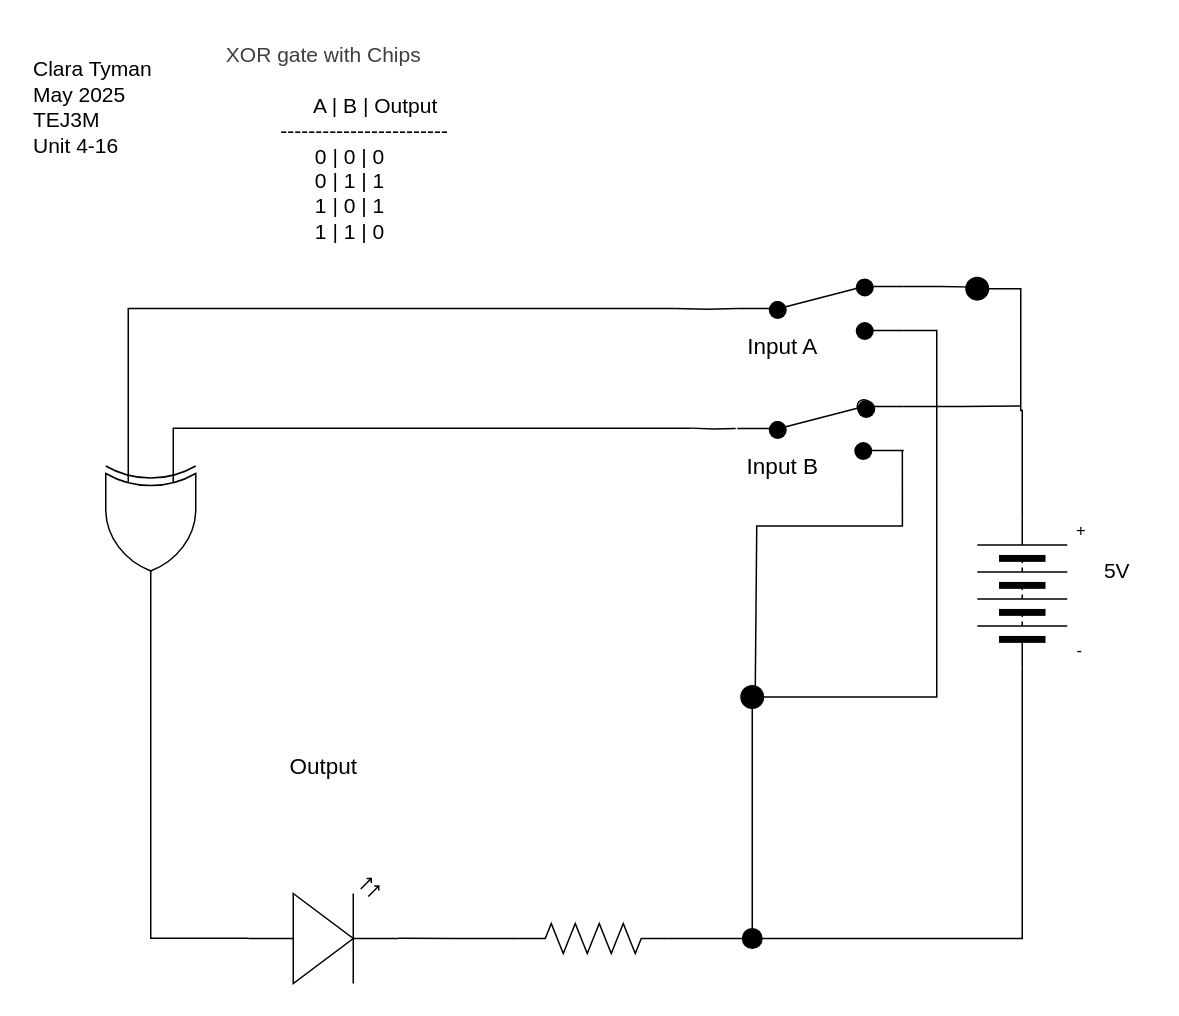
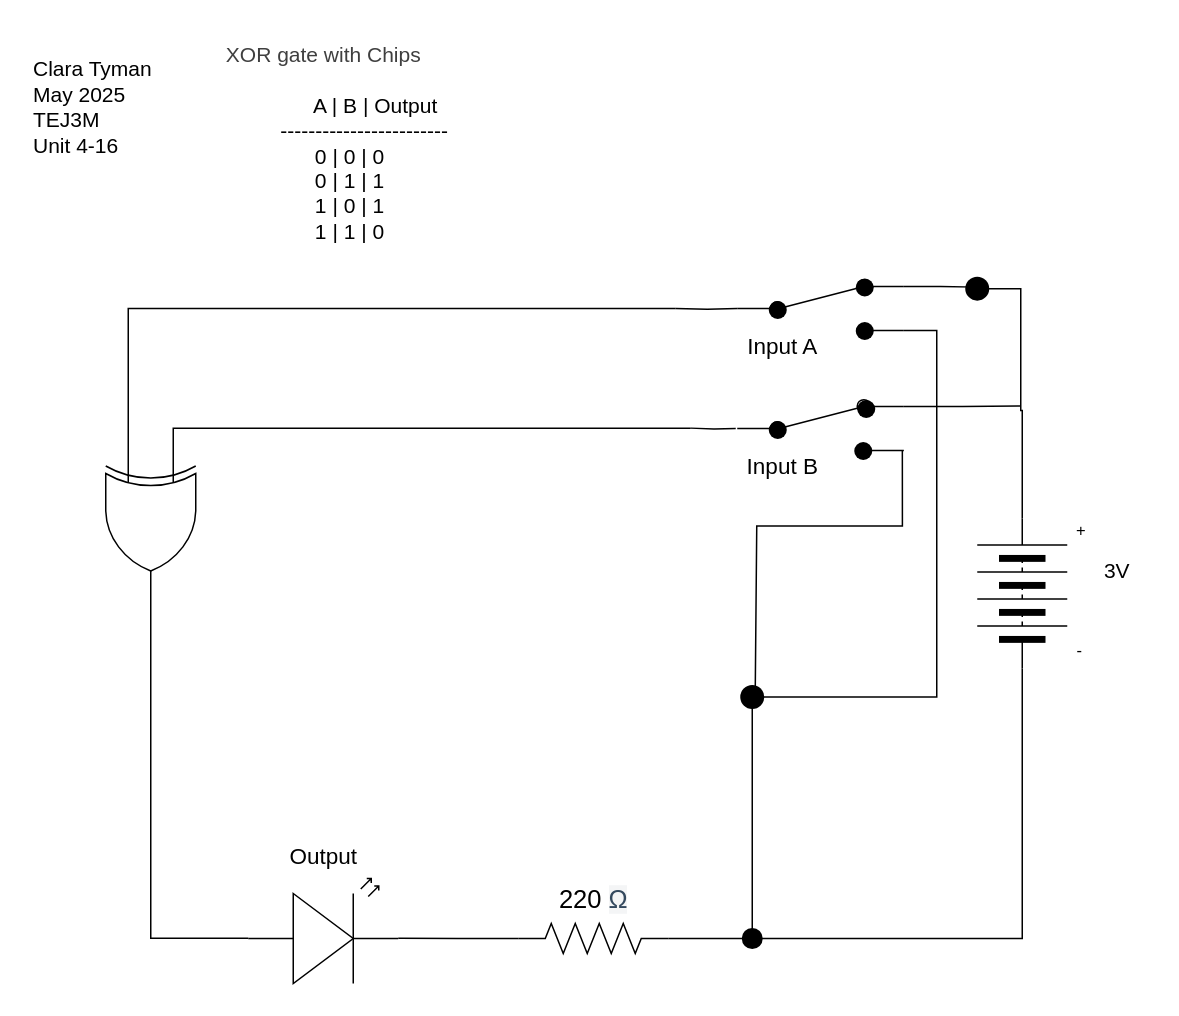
  <mxCell id="0" />
  <mxCell id="1" parent="0" />
  <mxCell id="2" value="" style="pointerEvents=1;verticalLabelPosition=bottom;shadow=0;dashed=0;align=center;html=1;verticalAlign=top;shape=mxgraph.electrical.miscellaneous.batteryStack;direction=north;" parent="1" vertex="1"><mxGeometry x="651" y="345" width="60" height="100" as="geometry" /></mxCell>
  <mxCell id="3" value="" style="verticalLabelPosition=bottom;shadow=0;dashed=0;align=center;html=1;verticalAlign=top;shape=mxgraph.electrical.opto_electronics.led_2;pointerEvents=1;rotation=0;" parent="1" vertex="1"><mxGeometry x="165" y="585" width="100" height="70" as="geometry" /></mxCell>
  <mxCell id="4" style="edgeStyle=orthogonalEdgeStyle;shape=connector;curved=0;rounded=0;html=1;exitX=1;exitY=0.12;exitDx=0;exitDy=0;strokeColor=default;align=center;verticalAlign=middle;fontFamily=Helvetica;fontSize=11;fontColor=default;labelBackgroundColor=default;endArrow=none;endFill=0;" parent="1" source="5" edge="1"><mxGeometry relative="1" as="geometry"><mxPoint x="651" y="190.75" as="targetPoint" /></mxGeometry></mxCell>
  <mxCell id="5" value="" style="html=1;shape=mxgraph.electrical.electro-mechanical.twoWaySwitch;aspect=fixed;elSwitchState=2;fontFamily=Helvetica;fontSize=11;fontColor=default;labelBackgroundColor=default;flipV=0;flipH=0;" parent="1" vertex="1"><mxGeometry x="491" y="185.75" width="111.06" height="38.5" as="geometry" /></mxCell>
  <mxCell id="6" value="" style="shape=waypoint;sketch=0;size=6;pointerEvents=1;points=[];fillColor=none;resizable=0;rotatable=0;perimeter=centerPerimeter;snapToPoint=1;fontFamily=Helvetica;fontSize=11;fontColor=default;labelBackgroundColor=default;strokeWidth=5;" parent="1" vertex="1"><mxGeometry x="491" y="615" width="20" height="20" as="geometry" /></mxCell>
+ <mxCell id="7" value="&lt;font style=&quot;font-size: 17px;&quot;&gt;220&amp;nbsp;&lt;span style=&quot;color: rgb(52, 73, 94); font-family: ArtifaktElement-Medium, sans-serif; text-align: left; text-wrap-mode: wrap; background-color: rgb(244, 245, 246);&quot;&gt;Ω&lt;/span&gt;&lt;/font&gt;" style="text;html=1;align=center;verticalAlign=middle;resizable=0;points=[];autosize=1;strokeColor=none;fillColor=none;fontFamily=Helvetica;fontSize=11;fontColor=default;labelBackgroundColor=default;" parent="1" vertex="1"><mxGeometry x="360" y="585" width="70" height="30" as="geometry" /></mxCell>
  <mxCell id="8" value="&lt;font style=&quot;font-size: 15px;&quot;&gt;Input A&lt;/font&gt;" style="text;html=1;align=center;verticalAlign=middle;resizable=0;points=[];autosize=1;strokeColor=none;fillColor=none;fontFamily=Helvetica;fontSize=11;fontColor=default;labelBackgroundColor=default;" parent="1" vertex="1"><mxGeometry x="486" y="215" width="70" height="30" as="geometry" /></mxCell>
- <mxCell id="9" value="&lt;font style=&quot;font-size: 14px;&quot;&gt;5V&lt;/font&gt;" style="text;html=1;align=center;verticalAlign=middle;resizable=0;points=[];autosize=1;strokeColor=none;fillColor=none;fontFamily=Helvetica;fontSize=11;fontColor=default;labelBackgroundColor=default;" parent="1" vertex="1"><mxGeometry x="724" y="365" width="40" height="30" as="geometry" /></mxCell>
+ <mxCell id="9" value="&lt;font style=&quot;font-size: 14px;&quot;&gt;3V&lt;/font&gt;" style="text;html=1;align=center;verticalAlign=middle;resizable=0;points=[];autosize=1;strokeColor=none;fillColor=none;fontFamily=Helvetica;fontSize=11;fontColor=default;labelBackgroundColor=default;" parent="1" vertex="1"><mxGeometry x="724" y="365" width="40" height="30" as="geometry" /></mxCell>
  <mxCell id="10" value="Clara Tyman&#10;May 2025&#10;TEJ3M&#10;Unit 4-16" style="text;align=left;verticalAlign=middle;resizable=0;points=[];autosize=1;strokeColor=none;fillColor=none;fontFamily=Helvetica;fontSize=14;fontColor=default;labelBackgroundColor=default;flipH=1;flipV=1;rotation=0;" parent="1" vertex="1"><mxGeometry x="20" y="30" width="100" height="80" as="geometry" /></mxCell>
  <mxCell id="11" value="" style="pointerEvents=1;verticalLabelPosition=bottom;shadow=0;dashed=0;align=center;html=1;verticalAlign=top;shape=mxgraph.electrical.resistors.resistor_2;" parent="1" vertex="1"><mxGeometry x="345" y="615" width="100" height="20" as="geometry" /></mxCell>
- <mxCell id="12" value="Output" style="text;html=1;align=center;verticalAlign=middle;resizable=0;points=[];autosize=1;strokeColor=none;fillColor=none;fontFamily=Helvetica;fontSize=15;fontColor=default;labelBackgroundColor=default;" parent="1" vertex="1"><mxGeometry x="180" y="495" width="70" height="30" as="geometry" /></mxCell>
+ <mxCell id="12" value="Output" style="text;html=1;align=center;verticalAlign=middle;resizable=0;points=[];autosize=1;strokeColor=none;fillColor=none;fontFamily=Helvetica;fontSize=15;fontColor=default;labelBackgroundColor=default;" parent="1" vertex="1"><mxGeometry x="180" y="555" width="70" height="30" as="geometry" /></mxCell>
  <mxCell id="13" value="" style="shape=waypoint;sketch=0;size=6;pointerEvents=1;points=[];fillColor=none;resizable=0;rotatable=0;perimeter=centerPerimeter;snapToPoint=1;fontFamily=Helvetica;fontSize=12;fontColor=default;labelBackgroundColor=default;strokeWidth=6;" parent="1" vertex="1"><mxGeometry x="641" y="181.75" width="20" height="20" as="geometry" /></mxCell>
  <mxCell id="14" value="&lt;div&gt;&lt;span style=&quot;background-color: transparent; color: rgb(63, 63, 63);&quot;&gt;XOR gate with Chips&lt;/span&gt;&lt;/div&gt;&lt;div&gt;&lt;br&gt;&lt;/div&gt;&lt;div&gt;&amp;nbsp; &amp;nbsp; &amp;nbsp; &amp;nbsp; &amp;nbsp; &amp;nbsp; &amp;nbsp; &amp;nbsp; &amp;nbsp; A | B | Output&lt;/div&gt;&lt;div&gt;&amp;nbsp; &amp;nbsp; &amp;nbsp; &amp;nbsp; &amp;nbsp; &amp;nbsp; &amp;nbsp; ------------------------&lt;/div&gt;&lt;div&gt;&amp;nbsp; &amp;nbsp; &amp;nbsp; &amp;nbsp; &amp;nbsp;0 | 0 | 0&lt;/div&gt;&lt;div&gt;&amp;nbsp; &amp;nbsp; &amp;nbsp; &amp;nbsp; &amp;nbsp;0 | 1 | 1&lt;/div&gt;&lt;div&gt;&amp;nbsp; &amp;nbsp; &amp;nbsp; &amp;nbsp; &amp;nbsp;1 | 0 | 1&lt;/div&gt;&lt;div&gt;&amp;nbsp; &amp;nbsp; &amp;nbsp; &amp;nbsp; &amp;nbsp;1 | 1 | 0&lt;/div&gt;" style="text;html=1;align=center;verticalAlign=middle;resizable=0;points=[];autosize=1;strokeColor=none;fillColor=none;strokeWidth=7;fontSize=14;" parent="1" vertex="1"><mxGeometry x="120" y="20" width="190" height="150" as="geometry" /></mxCell>
  <mxCell id="15" style="edgeStyle=orthogonalEdgeStyle;shape=connector;curved=0;rounded=0;html=1;exitX=1;exitY=0.5;exitDx=0;exitDy=0;entryX=0.492;entryY=1.062;entryDx=0;entryDy=0;entryPerimeter=0;strokeColor=default;align=center;verticalAlign=middle;fontFamily=Helvetica;fontSize=11;fontColor=default;labelBackgroundColor=default;endArrow=none;endFill=0;" parent="1" source="2" target="13" edge="1"><mxGeometry relative="1" as="geometry"><Array as="points"><mxPoint x="681" y="273" /><mxPoint x="680" y="273" /><mxPoint x="680" y="192" /></Array></mxGeometry></mxCell>
  <mxCell id="16" style="edgeStyle=orthogonalEdgeStyle;shape=connector;curved=0;rounded=0;html=1;exitDx=0;exitDy=0;entryX=0.521;entryY=0.231;entryDx=0;entryDy=0;entryPerimeter=0;strokeColor=default;align=center;verticalAlign=middle;fontFamily=Helvetica;fontSize=11;fontColor=default;labelBackgroundColor=default;endArrow=none;endFill=0;" parent="1" source="22" target="6" edge="1"><mxGeometry relative="1" as="geometry"><Array as="points"><mxPoint x="501" y="464" /></Array></mxGeometry></mxCell>
  <mxCell id="17" style="edgeStyle=orthogonalEdgeStyle;shape=connector;curved=0;rounded=0;html=1;exitX=1;exitY=0.12;exitDx=0;exitDy=0;strokeColor=default;align=center;verticalAlign=middle;fontFamily=Helvetica;fontSize=11;fontColor=default;labelBackgroundColor=default;endArrow=none;endFill=0;" parent="1" source="19" edge="1"><mxGeometry relative="1" as="geometry"><mxPoint x="680" y="270" as="targetPoint" /></mxGeometry></mxCell>
  <mxCell id="18" style="edgeStyle=orthogonalEdgeStyle;shape=connector;curved=0;rounded=0;html=1;exitX=1;exitY=0.88;exitDx=0;exitDy=0;strokeColor=default;align=center;verticalAlign=middle;fontFamily=Helvetica;fontSize=11;fontColor=default;labelBackgroundColor=default;endArrow=none;endFill=0;" parent="1" edge="1"><mxGeometry relative="1" as="geometry"><mxPoint x="503" y="460" as="targetPoint" /><mxPoint x="601.06" y="299.63" as="sourcePoint" /><Array as="points"><mxPoint x="601" y="350" /><mxPoint x="504" y="350" /></Array></mxGeometry></mxCell>
  <mxCell id="19" value="" style="html=1;shape=mxgraph.electrical.electro-mechanical.twoWaySwitch;aspect=fixed;elSwitchState=2;fontFamily=Helvetica;fontSize=11;fontColor=default;labelBackgroundColor=default;flipV=0;" parent="1" vertex="1"><mxGeometry x="491" y="265.75" width="111.06" height="38.5" as="geometry" /></mxCell>
  <mxCell id="20" value="&lt;font style=&quot;font-size: 15px;&quot;&gt;Input B&lt;/font&gt;" style="text;html=1;align=center;verticalAlign=middle;resizable=0;points=[];autosize=1;strokeColor=none;fillColor=none;fontFamily=Helvetica;fontSize=11;fontColor=default;labelBackgroundColor=default;" parent="1" vertex="1"><mxGeometry x="486" y="295" width="70" height="30" as="geometry" /></mxCell>
  <mxCell id="21" value="" style="edgeStyle=orthogonalEdgeStyle;shape=connector;curved=0;rounded=0;html=1;exitX=1;exitY=0.88;exitDx=0;exitDy=0;entryDx=0;entryDy=0;entryPerimeter=0;strokeColor=default;align=center;verticalAlign=middle;fontFamily=Helvetica;fontSize=11;fontColor=default;labelBackgroundColor=default;endArrow=none;endFill=0;" parent="1" source="5" target="22" edge="1"><mxGeometry relative="1" as="geometry"><Array as="points"><mxPoint x="624" y="220" /><mxPoint x="624" y="464" /></Array><mxPoint x="602" y="220" as="sourcePoint" /><mxPoint x="501" y="625" as="targetPoint" /></mxGeometry></mxCell>
  <mxCell id="22" value="" style="shape=waypoint;sketch=0;size=6;pointerEvents=1;points=[];fillColor=none;resizable=0;rotatable=0;perimeter=centerPerimeter;snapToPoint=1;fontFamily=Helvetica;fontSize=12;fontColor=default;labelBackgroundColor=default;strokeWidth=6;" parent="1" vertex="1"><mxGeometry x="491" y="454" width="20" height="20" as="geometry" /></mxCell>
  <mxCell id="23" style="edgeStyle=orthogonalEdgeStyle;shape=connector;curved=0;rounded=0;html=1;exitX=0;exitY=0.5;exitDx=0;exitDy=0;entryX=1;entryY=0.5;entryDx=0;entryDy=0;entryPerimeter=0;strokeColor=default;align=center;verticalAlign=middle;fontFamily=Helvetica;fontSize=11;fontColor=default;labelBackgroundColor=default;endArrow=none;endFill=0;" parent="1" source="2" target="11" edge="1"><mxGeometry relative="1" as="geometry" /></mxCell>
  <mxCell id="24" value="+" style="text;html=1;align=center;verticalAlign=middle;resizable=0;points=[];autosize=1;strokeColor=none;fillColor=none;fontFamily=Helvetica;fontSize=11;fontColor=default;labelBackgroundColor=default;" parent="1" vertex="1"><mxGeometry x="705" y="338" width="30" height="30" as="geometry" /></mxCell>
  <mxCell id="25" value="-" style="text;html=1;align=center;verticalAlign=middle;resizable=0;points=[];autosize=1;strokeColor=none;fillColor=none;fontFamily=Helvetica;fontSize=11;fontColor=default;labelBackgroundColor=default;" parent="1" vertex="1"><mxGeometry x="704" y="418" width="30" height="30" as="geometry" /></mxCell>
  <mxCell id="26" style="edgeStyle=orthogonalEdgeStyle;shape=connector;curved=0;rounded=0;html=1;exitDx=0;exitDy=0;entryX=0;entryY=0.5;entryDx=0;entryDy=0;strokeColor=default;align=center;verticalAlign=middle;fontFamily=Helvetica;fontSize=11;fontColor=default;labelBackgroundColor=default;endArrow=none;endFill=0;" parent="1" target="5" edge="1"><mxGeometry relative="1" as="geometry"><mxPoint x="450" y="205" as="sourcePoint" /></mxGeometry></mxCell>
  <mxCell id="27" style="edgeStyle=orthogonalEdgeStyle;shape=connector;curved=0;rounded=0;html=1;exitDx=0;exitDy=0;strokeColor=default;align=center;verticalAlign=middle;fontFamily=Helvetica;fontSize=11;fontColor=default;labelBackgroundColor=default;endArrow=none;endFill=0;" parent="1" edge="1"><mxGeometry relative="1" as="geometry"><mxPoint x="490" y="285" as="targetPoint" /><mxPoint x="460" y="284.75" as="sourcePoint" /></mxGeometry></mxCell>
  <mxCell id="28" style="edgeStyle=orthogonalEdgeStyle;shape=connector;curved=0;rounded=0;html=1;exitX=0;exitY=0.5;exitDx=0;exitDy=0;exitPerimeter=0;entryX=1;entryY=0.57;entryDx=0;entryDy=0;entryPerimeter=0;strokeColor=default;align=center;verticalAlign=middle;fontFamily=Helvetica;fontSize=11;fontColor=default;labelBackgroundColor=default;endArrow=none;endFill=0;" parent="1" source="11" target="3" edge="1"><mxGeometry relative="1" as="geometry" /></mxCell>
  <mxCell id="29" style="edgeStyle=orthogonalEdgeStyle;shape=connector;curved=0;rounded=0;html=1;exitX=0;exitY=0.75;exitDx=0;exitDy=0;exitPerimeter=0;strokeColor=default;align=center;verticalAlign=middle;fontFamily=Helvetica;fontSize=11;fontColor=default;labelBackgroundColor=default;endArrow=none;endFill=0;entryX=0.117;entryY=0.391;entryDx=0;entryDy=0;entryPerimeter=0;" parent="1" source="30" edge="1"><mxGeometry relative="1" as="geometry"><mxPoint x="450" y="205" as="targetPoint" /><Array as="points"><mxPoint x="85" y="205" /></Array></mxGeometry></mxCell>
  <mxCell id="30" value="" style="verticalLabelPosition=bottom;shadow=0;dashed=0;align=center;html=1;verticalAlign=top;shape=mxgraph.electrical.logic_gates.logic_gate;operation=xor;fontFamily=Helvetica;fontSize=11;fontColor=default;labelBackgroundColor=default;rotation=90;" parent="1" vertex="1"><mxGeometry x="50" y="320" width="100" height="60" as="geometry" /></mxCell>
  <mxCell id="31" style="edgeStyle=orthogonalEdgeStyle;shape=connector;curved=0;rounded=0;html=1;exitX=0;exitY=0.57;exitDx=0;exitDy=0;exitPerimeter=0;entryX=1;entryY=0.5;entryDx=0;entryDy=0;entryPerimeter=0;strokeColor=default;align=center;verticalAlign=middle;fontFamily=Helvetica;fontSize=11;fontColor=default;labelBackgroundColor=default;endArrow=none;endFill=0;" parent="1" source="3" target="30" edge="1"><mxGeometry relative="1" as="geometry" /></mxCell>
  <mxCell id="32" style="edgeStyle=orthogonalEdgeStyle;shape=connector;curved=0;rounded=0;html=1;exitX=0;exitY=0.25;exitDx=0;exitDy=0;exitPerimeter=0;entryX=0.244;entryY=0.492;entryDx=0;entryDy=0;entryPerimeter=0;strokeColor=default;align=center;verticalAlign=middle;fontFamily=Helvetica;fontSize=11;fontColor=default;labelBackgroundColor=default;endArrow=none;endFill=0;" parent="1" source="30" edge="1"><mxGeometry relative="1" as="geometry"><mxPoint x="460" y="284.75" as="targetPoint" /><Array as="points"><mxPoint x="115" y="285" /></Array></mxGeometry></mxCell>
  <mxCell id="33" value="" style="shape=waypoint;sketch=0;size=6;pointerEvents=1;points=[];fillColor=none;resizable=0;rotatable=0;perimeter=centerPerimeter;snapToPoint=1;fontFamily=Helvetica;fontSize=9;fontColor=default;labelBackgroundColor=default;strokeWidth=4;" vertex="1" parent="1"><mxGeometry x="567" y="262" width="20" height="20" as="geometry" /></mxCell>
  <mxCell id="34" value="" style="shape=waypoint;sketch=0;size=6;pointerEvents=1;points=[];fillColor=none;resizable=0;rotatable=0;perimeter=centerPerimeter;snapToPoint=1;fontFamily=Helvetica;fontSize=9;fontColor=default;labelBackgroundColor=default;strokeWidth=4;" vertex="1" parent="1"><mxGeometry x="565" y="290" width="20" height="20" as="geometry" /></mxCell>
  <mxCell id="35" value="" style="shape=waypoint;sketch=0;size=6;pointerEvents=1;points=[];fillColor=none;resizable=0;rotatable=0;perimeter=centerPerimeter;snapToPoint=1;fontFamily=Helvetica;fontSize=9;fontColor=default;labelBackgroundColor=default;strokeWidth=4;" vertex="1" parent="1"><mxGeometry x="508" y="276" width="20" height="20" as="geometry" /></mxCell>
  <mxCell id="36" value="" style="shape=waypoint;sketch=0;size=6;pointerEvents=1;points=[];fillColor=none;resizable=0;rotatable=0;perimeter=centerPerimeter;snapToPoint=1;fontFamily=Helvetica;fontSize=9;fontColor=default;labelBackgroundColor=default;strokeWidth=4;" vertex="1" parent="1"><mxGeometry x="508" y="196" width="20" height="20" as="geometry" /></mxCell>
  <mxCell id="37" value="" style="shape=waypoint;sketch=0;size=6;pointerEvents=1;points=[];fillColor=none;resizable=0;rotatable=0;perimeter=centerPerimeter;snapToPoint=1;fontFamily=Helvetica;fontSize=9;fontColor=default;labelBackgroundColor=default;strokeWidth=4;" vertex="1" parent="1"><mxGeometry x="566" y="210" width="20" height="20" as="geometry" /></mxCell>
  <mxCell id="38" value="" style="shape=waypoint;sketch=0;size=6;pointerEvents=1;points=[];fillColor=none;resizable=0;rotatable=0;perimeter=centerPerimeter;snapToPoint=1;fontFamily=Helvetica;fontSize=9;fontColor=default;labelBackgroundColor=default;strokeWidth=4;" vertex="1" parent="1"><mxGeometry x="566" y="181" width="20" height="20" as="geometry" /></mxCell>
